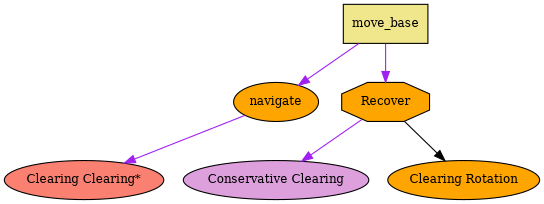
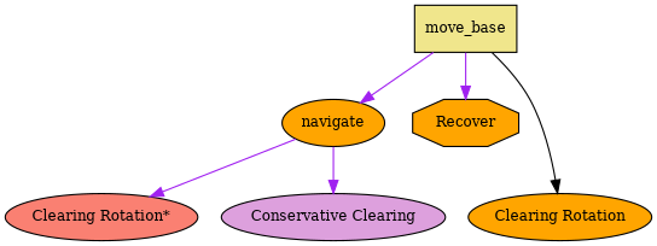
  digraph {
    fontname="times-roman"
    node [fillcolor=orange fontcolor=black fontname="times-roman" fontsize=11 shape=ellipse style=filled]
    edge [color=purple fontname="times-roman"]
    move_base [fillcolor=khaki shape=box]
    navigate
    Recover [shape=octagon]
-   "Clearing Rotation*" [fillcolor=salmon label="Clearing Clearing*"]
+   "Clearing Rotation*" [fillcolor=salmon]
    n5 [fillcolor=plum label="Conservative Clearing"]
    "Clearing Rotation"
    move_base -> navigate
    move_base -> Recover
    navigate -> "Clearing Rotation*"
-   Recover -> n5
-   Recover -> "Clearing Rotation" [color=black]
+   navigate -> n5
+   move_base -> "Clearing Rotation" [color=black]
  }
